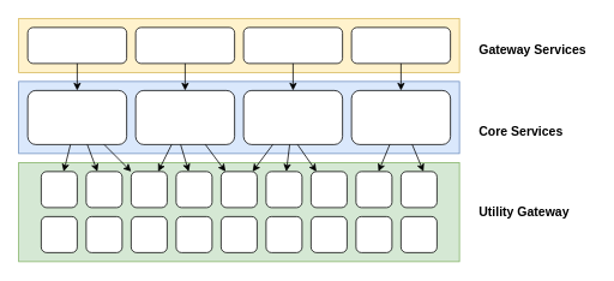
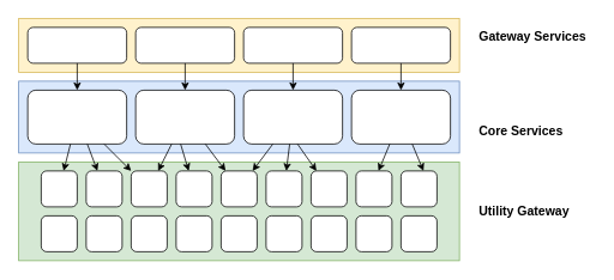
  <mxCell id="0" />
  <mxCell id="1" parent="0" />
  <mxCell id="2" value="" style="rounded=0;whiteSpace=wrap;html=1;fillColor=#fff2cc;strokeColor=#d6b656;" vertex="1" parent="1"><mxGeometry x="20" y="20" width="490" height="60" as="geometry" /></mxCell>
- <mxCell id="3" value="Gateway Services" style="text;html=1;strokeColor=none;fillColor=none;align=left;verticalAlign=middle;whiteSpace=wrap;rounded=0;fontStyle=1;fontSize=14;" vertex="1" parent="1"><mxGeometry x="530" y="40" width="130" height="30" as="geometry" /></mxCell>
+ <mxCell id="3" value="Gateway Services" style="text;html=1;strokeColor=none;fillColor=none;align=left;verticalAlign=middle;whiteSpace=wrap;rounded=0;fontStyle=1;fontSize=14;" vertex="1" parent="1"><mxGeometry x="530" y="25" width="130" height="30" as="geometry" /></mxCell>
  <mxCell id="4" value="" style="rounded=0;whiteSpace=wrap;html=1;fillColor=#dae8fc;strokeColor=#6c8ebf;" vertex="1" parent="1"><mxGeometry x="20" y="90" width="490" height="80" as="geometry" /></mxCell>
  <mxCell id="5" value="Core Services" style="text;html=1;strokeColor=none;fillColor=none;align=left;verticalAlign=middle;whiteSpace=wrap;rounded=0;fontStyle=1;fontSize=14;" vertex="1" parent="1"><mxGeometry x="530" y="130" width="130" height="30" as="geometry" /></mxCell>
  <mxCell id="6" value="" style="rounded=0;whiteSpace=wrap;html=1;fillColor=#d5e8d4;strokeColor=#82b366;" vertex="1" parent="1"><mxGeometry x="20" y="180" width="490" height="110" as="geometry" /></mxCell>
  <mxCell id="7" value="Utility Gateway&lt;br&gt;" style="text;html=1;strokeColor=none;fillColor=none;align=left;verticalAlign=middle;whiteSpace=wrap;rounded=0;fontStyle=1;fontSize=14;" vertex="1" parent="1"><mxGeometry x="530" y="220" width="130" height="30" as="geometry" /></mxCell>
  <mxCell id="8" value="" style="rounded=1;whiteSpace=wrap;html=1;fontSize=14;" vertex="1" parent="1"><mxGeometry x="390" y="30" width="110" height="40" as="geometry" /></mxCell>
  <mxCell id="9" value="" style="rounded=1;whiteSpace=wrap;html=1;fontSize=14;" vertex="1" parent="1"><mxGeometry x="270" y="30" width="110" height="40" as="geometry" /></mxCell>
  <mxCell id="10" value="" style="rounded=1;whiteSpace=wrap;html=1;fontSize=14;" vertex="1" parent="1"><mxGeometry x="150" y="30" width="110" height="40" as="geometry" /></mxCell>
  <mxCell id="11" value="" style="rounded=1;whiteSpace=wrap;html=1;fontSize=14;" vertex="1" parent="1"><mxGeometry x="30" y="30" width="110" height="40" as="geometry" /></mxCell>
  <mxCell id="12" value="" style="rounded=1;whiteSpace=wrap;html=1;fontSize=14;" vertex="1" parent="1"><mxGeometry x="30" y="100" width="110" height="60" as="geometry" /></mxCell>
  <mxCell id="13" value="" style="rounded=1;whiteSpace=wrap;html=1;fontSize=14;" vertex="1" parent="1"><mxGeometry x="150" y="100" width="110" height="60" as="geometry" /></mxCell>
  <mxCell id="14" value="" style="rounded=1;whiteSpace=wrap;html=1;fontSize=14;" vertex="1" parent="1"><mxGeometry x="270" y="100" width="110" height="60" as="geometry" /></mxCell>
  <mxCell id="15" value="" style="rounded=1;whiteSpace=wrap;html=1;fontSize=14;" vertex="1" parent="1"><mxGeometry x="390" y="100" width="110" height="60" as="geometry" /></mxCell>
  <mxCell id="16" value="" style="rounded=1;whiteSpace=wrap;html=1;fontSize=14;" vertex="1" parent="1"><mxGeometry x="45" y="190" width="40" height="40" as="geometry" /></mxCell>
  <mxCell id="17" value="" style="rounded=1;whiteSpace=wrap;html=1;fontSize=14;" vertex="1" parent="1"><mxGeometry x="45" y="240" width="40" height="40" as="geometry" /></mxCell>
  <mxCell id="18" value="" style="rounded=1;whiteSpace=wrap;html=1;fontSize=14;" vertex="1" parent="1"><mxGeometry x="95" y="190" width="40" height="40" as="geometry" /></mxCell>
  <mxCell id="19" value="" style="rounded=1;whiteSpace=wrap;html=1;fontSize=14;" vertex="1" parent="1"><mxGeometry x="95" y="240" width="40" height="40" as="geometry" /></mxCell>
  <mxCell id="20" value="" style="rounded=1;whiteSpace=wrap;html=1;fontSize=14;" vertex="1" parent="1"><mxGeometry x="145" y="190" width="40" height="40" as="geometry" /></mxCell>
  <mxCell id="21" value="" style="rounded=1;whiteSpace=wrap;html=1;fontSize=14;" vertex="1" parent="1"><mxGeometry x="145" y="240" width="40" height="40" as="geometry" /></mxCell>
  <mxCell id="22" value="" style="rounded=1;whiteSpace=wrap;html=1;fontSize=14;" vertex="1" parent="1"><mxGeometry x="195" y="190" width="40" height="40" as="geometry" /></mxCell>
  <mxCell id="23" value="" style="rounded=1;whiteSpace=wrap;html=1;fontSize=14;" vertex="1" parent="1"><mxGeometry x="195" y="240" width="40" height="40" as="geometry" /></mxCell>
  <mxCell id="24" value="" style="rounded=1;whiteSpace=wrap;html=1;fontSize=14;" vertex="1" parent="1"><mxGeometry x="245" y="190" width="40" height="40" as="geometry" /></mxCell>
  <mxCell id="25" value="" style="rounded=1;whiteSpace=wrap;html=1;fontSize=14;" vertex="1" parent="1"><mxGeometry x="245" y="240" width="40" height="40" as="geometry" /></mxCell>
  <mxCell id="26" value="" style="rounded=1;whiteSpace=wrap;html=1;fontSize=14;" vertex="1" parent="1"><mxGeometry x="295" y="190" width="40" height="40" as="geometry" /></mxCell>
  <mxCell id="27" value="" style="rounded=1;whiteSpace=wrap;html=1;fontSize=14;" vertex="1" parent="1"><mxGeometry x="295" y="240" width="40" height="40" as="geometry" /></mxCell>
  <mxCell id="28" value="" style="rounded=1;whiteSpace=wrap;html=1;fontSize=14;" vertex="1" parent="1"><mxGeometry x="345" y="190" width="40" height="40" as="geometry" /></mxCell>
  <mxCell id="29" value="" style="rounded=1;whiteSpace=wrap;html=1;fontSize=14;" vertex="1" parent="1"><mxGeometry x="345" y="240" width="40" height="40" as="geometry" /></mxCell>
  <mxCell id="30" value="" style="rounded=1;whiteSpace=wrap;html=1;fontSize=14;" vertex="1" parent="1"><mxGeometry x="395" y="190" width="40" height="40" as="geometry" /></mxCell>
  <mxCell id="31" value="" style="rounded=1;whiteSpace=wrap;html=1;fontSize=14;" vertex="1" parent="1"><mxGeometry x="395" y="240" width="40" height="40" as="geometry" /></mxCell>
  <mxCell id="32" value="" style="rounded=1;whiteSpace=wrap;html=1;fontSize=14;" vertex="1" parent="1"><mxGeometry x="445" y="190" width="40" height="40" as="geometry" /></mxCell>
  <mxCell id="33" value="" style="rounded=1;whiteSpace=wrap;html=1;fontSize=14;" vertex="1" parent="1"><mxGeometry x="445" y="240" width="40" height="40" as="geometry" /></mxCell>
  <mxCell id="34" value="" style="endArrow=classic;html=1;fontSize=14;" edge="1" parent="1" source="11" target="12"><mxGeometry width="50" height="50" relative="1" as="geometry"><mxPoint x="390" y="250" as="sourcePoint" /><mxPoint x="440" y="200" as="targetPoint" /></mxGeometry></mxCell>
  <mxCell id="35" value="" style="endArrow=classic;html=1;fontSize=14;entryX=0.5;entryY=0;entryDx=0;entryDy=0;exitX=0.5;exitY=1;exitDx=0;exitDy=0;" edge="1" parent="1" source="10" target="13"><mxGeometry width="50" height="50" relative="1" as="geometry"><mxPoint x="95" y="80" as="sourcePoint" /><mxPoint x="95" y="110" as="targetPoint" /></mxGeometry></mxCell>
  <mxCell id="36" value="" style="endArrow=classic;html=1;fontSize=14;entryX=0.5;entryY=0;entryDx=0;entryDy=0;exitX=0.5;exitY=1;exitDx=0;exitDy=0;" edge="1" parent="1" source="9" target="14"><mxGeometry width="50" height="50" relative="1" as="geometry"><mxPoint x="215" y="80" as="sourcePoint" /><mxPoint x="215" y="110" as="targetPoint" /></mxGeometry></mxCell>
  <mxCell id="37" value="" style="endArrow=classic;html=1;fontSize=14;exitX=0.5;exitY=1;exitDx=0;exitDy=0;" edge="1" parent="1" source="8" target="15"><mxGeometry width="50" height="50" relative="1" as="geometry"><mxPoint x="335" y="80" as="sourcePoint" /><mxPoint x="335" y="110" as="targetPoint" /></mxGeometry></mxCell>
  <mxCell id="38" value="" style="endArrow=classic;html=1;fontSize=14;" edge="1" parent="1" source="12" target="16"><mxGeometry width="50" height="50" relative="1" as="geometry"><mxPoint x="95" y="80" as="sourcePoint" /><mxPoint x="95" y="110" as="targetPoint" /></mxGeometry></mxCell>
  <mxCell id="39" value="" style="endArrow=classic;html=1;fontSize=14;" edge="1" parent="1" source="12" target="18"><mxGeometry width="50" height="50" relative="1" as="geometry"><mxPoint x="95" y="170" as="sourcePoint" /><mxPoint x="75" y="200" as="targetPoint" /></mxGeometry></mxCell>
  <mxCell id="40" value="" style="endArrow=classic;html=1;fontSize=14;" edge="1" parent="1" source="12" target="20"><mxGeometry width="50" height="50" relative="1" as="geometry"><mxPoint x="90" y="160" as="sourcePoint" /><mxPoint x="125" y="200" as="targetPoint" /></mxGeometry></mxCell>
  <mxCell id="41" value="" style="endArrow=classic;html=1;fontSize=14;" edge="1" parent="1" source="14" target="24"><mxGeometry width="50" height="50" relative="1" as="geometry"><mxPoint x="330" y="160" as="sourcePoint" /><mxPoint x="310" y="190" as="targetPoint" /></mxGeometry></mxCell>
  <mxCell id="42" value="" style="endArrow=classic;html=1;fontSize=14;" edge="1" parent="1" source="14" target="26"><mxGeometry width="50" height="50" relative="1" as="geometry"><mxPoint x="330" y="160" as="sourcePoint" /><mxPoint x="360" y="190" as="targetPoint" /></mxGeometry></mxCell>
  <mxCell id="43" value="" style="endArrow=classic;html=1;fontSize=14;exitX=0.5;exitY=1;exitDx=0;exitDy=0;" edge="1" parent="1" target="28"><mxGeometry width="50" height="50" relative="1" as="geometry"><mxPoint x="330" y="160" as="sourcePoint" /><mxPoint x="410" y="190" as="targetPoint" /></mxGeometry></mxCell>
  <mxCell id="44" value="" style="endArrow=classic;html=1;fontSize=14;" edge="1" parent="1" source="13" target="20"><mxGeometry width="50" height="50" relative="1" as="geometry"><mxPoint x="200" y="160" as="sourcePoint" /><mxPoint x="180" y="190" as="targetPoint" /></mxGeometry></mxCell>
  <mxCell id="45" value="" style="endArrow=classic;html=1;fontSize=14;exitX=0.5;exitY=1;exitDx=0;exitDy=0;" edge="1" parent="1" target="22"><mxGeometry width="50" height="50" relative="1" as="geometry"><mxPoint x="200" y="160" as="sourcePoint" /><mxPoint x="230" y="190" as="targetPoint" /></mxGeometry></mxCell>
  <mxCell id="46" value="" style="endArrow=classic;html=1;fontSize=14;" edge="1" parent="1" source="13" target="24"><mxGeometry width="50" height="50" relative="1" as="geometry"><mxPoint x="200" y="160" as="sourcePoint" /><mxPoint x="280" y="190" as="targetPoint" /></mxGeometry></mxCell>
  <mxCell id="47" value="" style="endArrow=classic;html=1;fontSize=14;entryX=0.5;entryY=0;entryDx=0;entryDy=0;" edge="1" parent="1" source="15"><mxGeometry width="50" height="50" relative="1" as="geometry"><mxPoint x="440" y="160" as="sourcePoint" /><mxPoint x="420" y="190" as="targetPoint" /></mxGeometry></mxCell>
  <mxCell id="48" value="" style="endArrow=classic;html=1;fontSize=14;entryX=0.5;entryY=0;entryDx=0;entryDy=0;" edge="1" parent="1" source="15"><mxGeometry width="50" height="50" relative="1" as="geometry"><mxPoint x="440" y="160" as="sourcePoint" /><mxPoint x="470" y="190" as="targetPoint" /></mxGeometry></mxCell>
